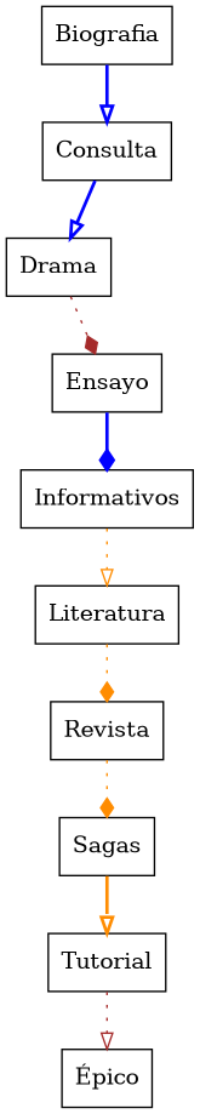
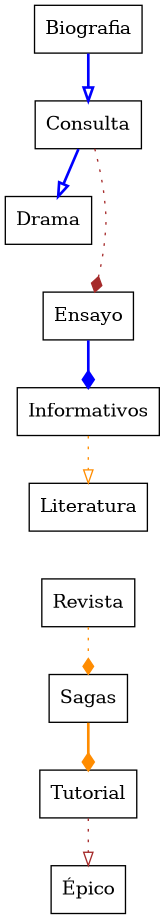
  digraph {
    rankdir=TB
    node [shape=box]
    edge [arrowhead=diamond color=darkorange style=dotted]
    Biografia
    Consulta
    Drama
    Ensayo
    Informativos
    Literatura
    Revista
    Sagas
    Tutorial
    "Épico"
    Biografia -> Consulta [arrowhead=onormal color=blue style=bold]
    Consulta -> Drama [arrowhead=onormal color=blue style=bold]
-   Drama -> Ensayo [color=brown]
+   Consulta -> Ensayo [color=brown]
    Ensayo -> Informativos [color=blue style=bold]
    Informativos -> Literatura [arrowhead=onormal]
-   Literatura -> Revista
    Revista -> Sagas
-   Sagas -> Tutorial [arrowhead=onormal style=bold]
+   Sagas -> Tutorial [style=bold]
    Tutorial -> "Épico" [arrowhead=onormal color=brown]
  }
